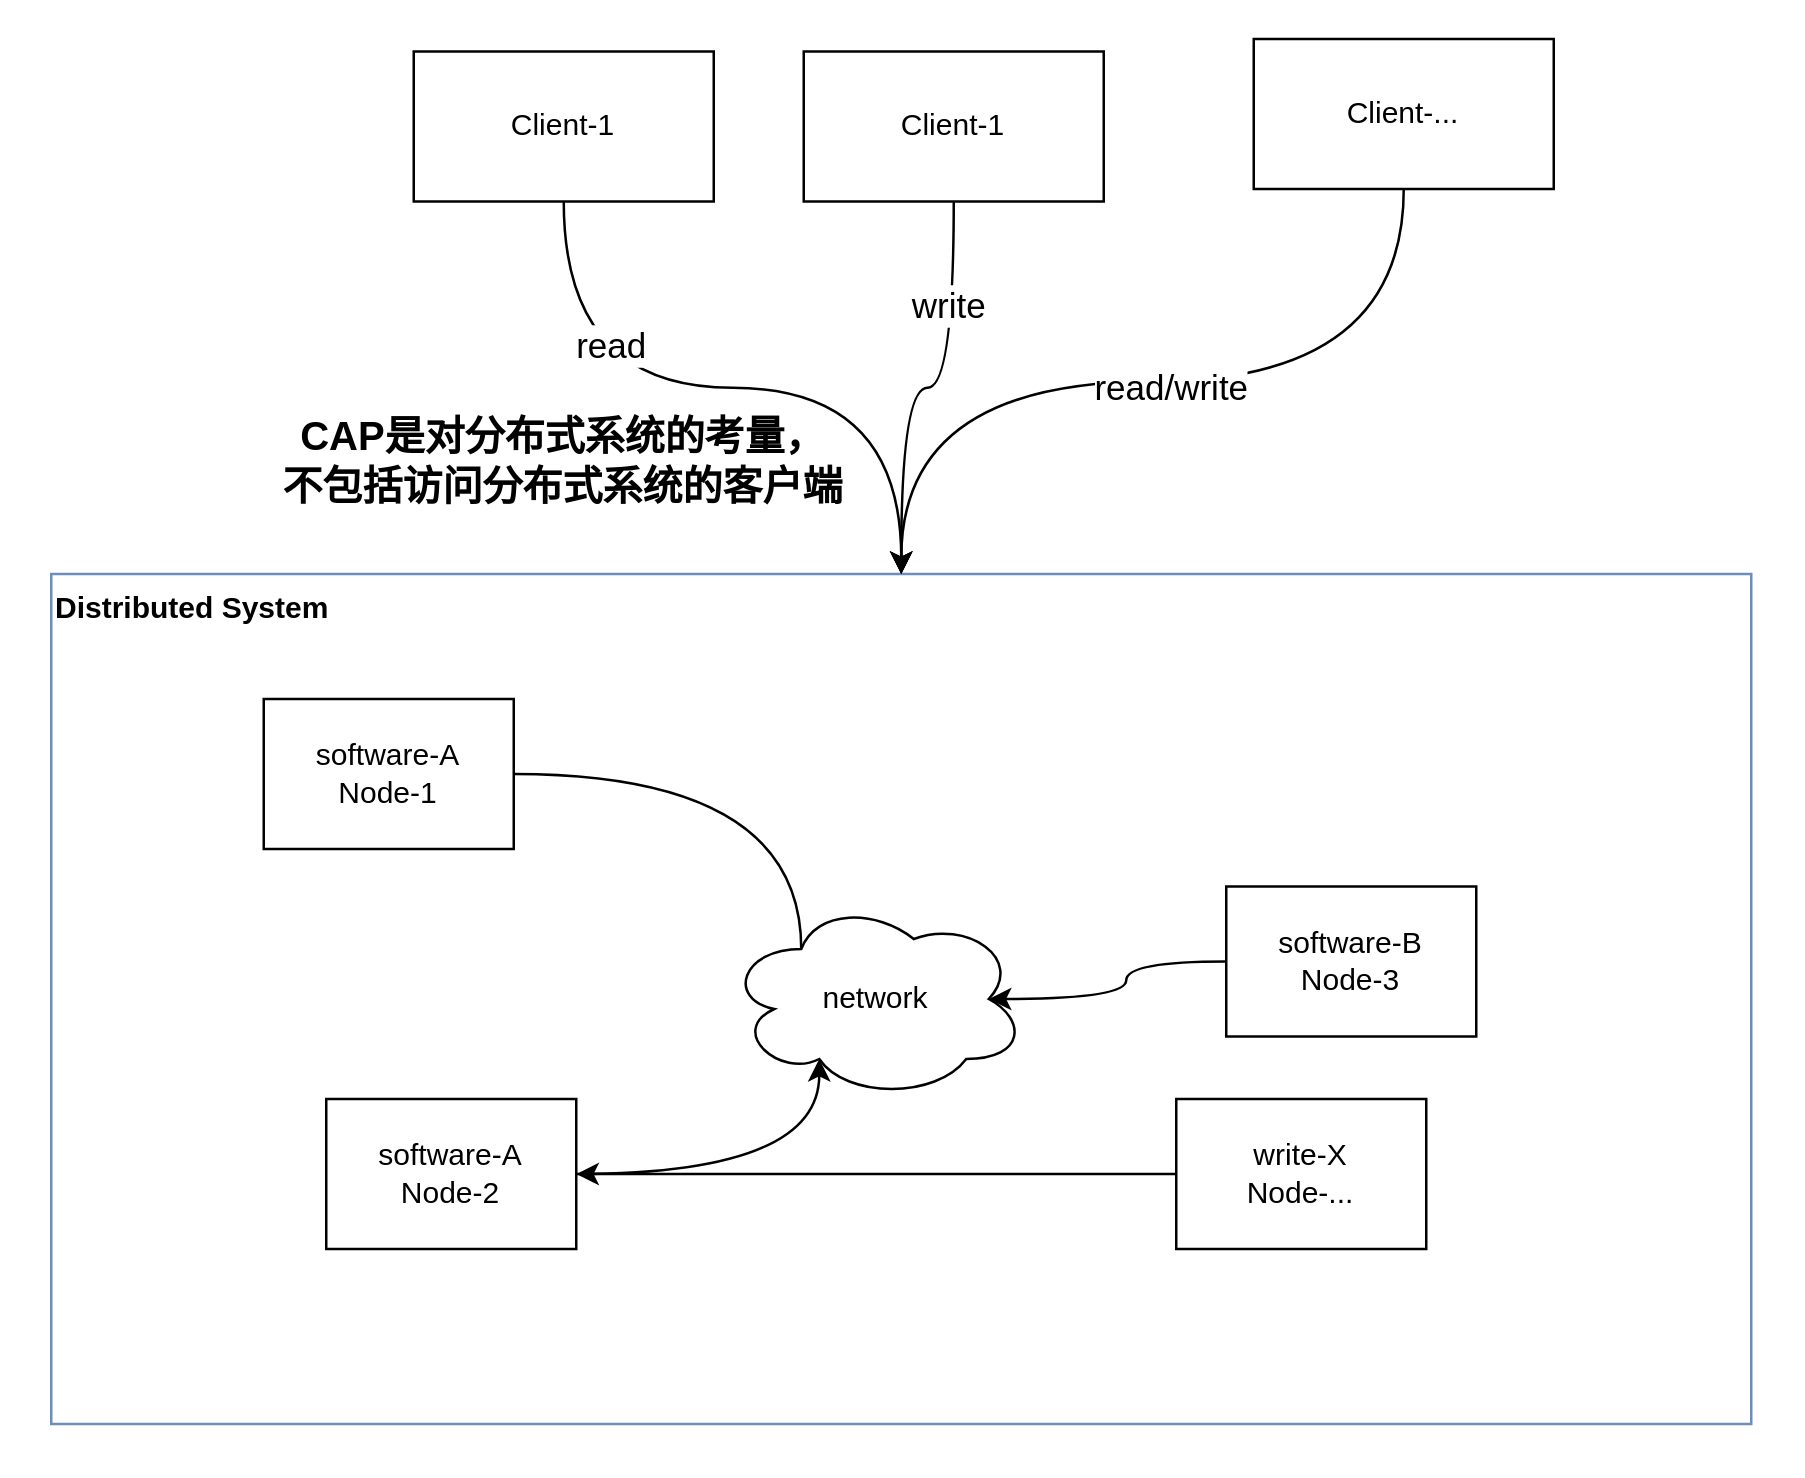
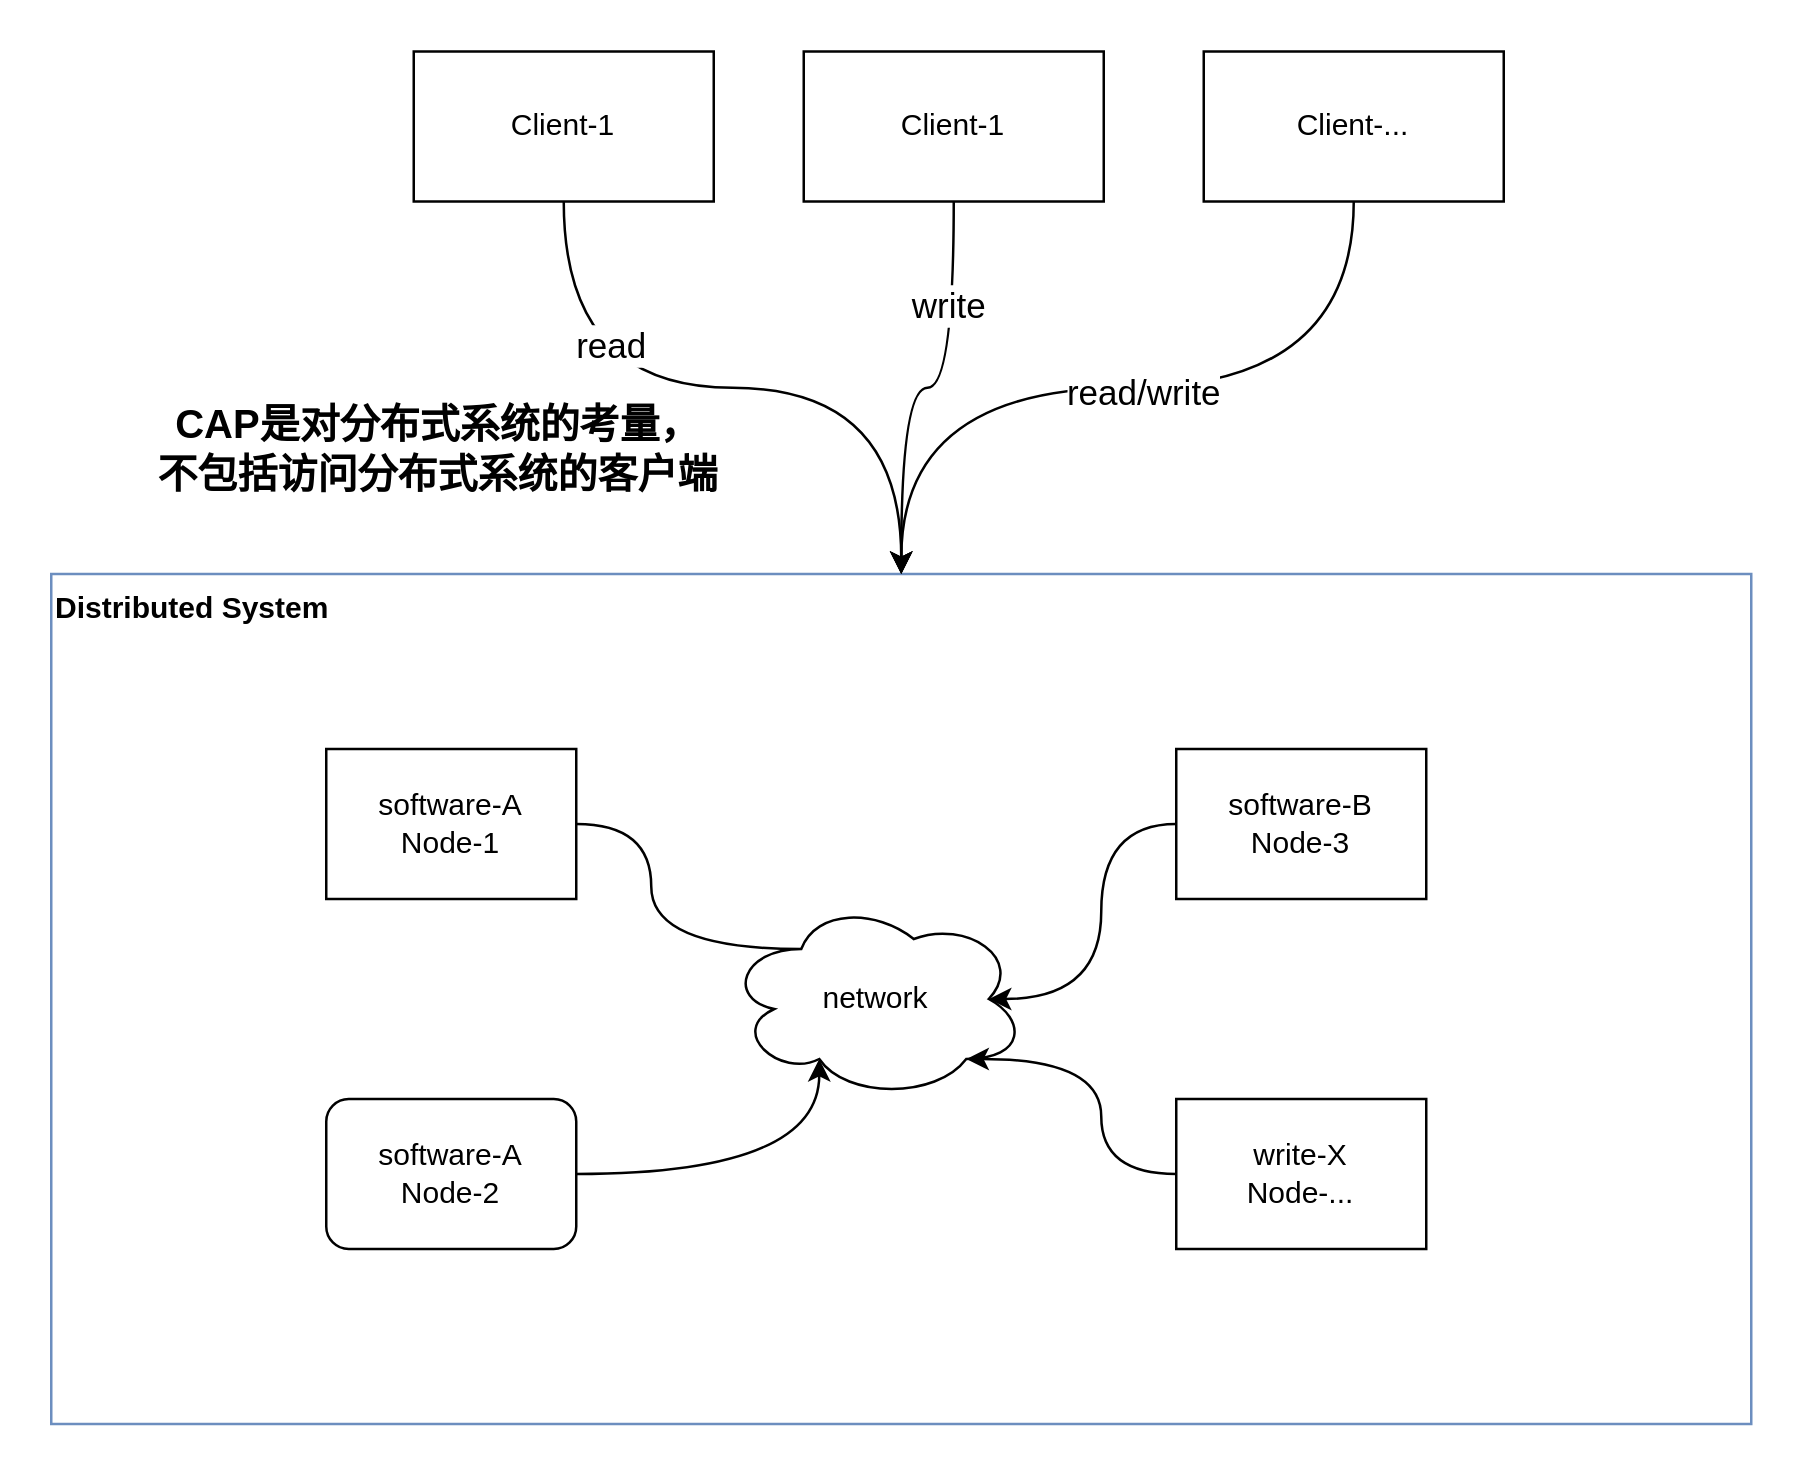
  <mxCell id="0" />
  <mxCell id="1" parent="0" />
  <mxCell id="2" value="Distributed System" style="rounded=0;whiteSpace=wrap;html=1;align=left;verticalAlign=top;fillColor=#ffffff;strokeColor=#6c8ebf;fontStyle=1;" vertex="1" parent="1"><mxGeometry x="20" y="229" width="680" height="340" as="geometry" /></mxCell>
  <mxCell id="3" style="edgeStyle=orthogonalEdgeStyle;curved=1;rounded=0;orthogonalLoop=1;jettySize=auto;html=1;entryX=0.5;entryY=0;entryDx=0;entryDy=0;startArrow=none;startFill=0;" edge="1" parent="1" source="5" target="2"><mxGeometry relative="1" as="geometry" /></mxCell>
  <mxCell id="4" value="read" style="edgeLabel;html=1;align=center;verticalAlign=middle;resizable=0;points=[];fontSize=14;" vertex="1" connectable="0" parent="3"><mxGeometry x="-0.342" y="17" relative="1" as="geometry"><mxPoint as="offset" /></mxGeometry></mxCell>
  <mxCell id="5" value="Client-1" style="rounded=0;whiteSpace=wrap;html=1;" vertex="1" parent="1"><mxGeometry x="165" y="20" width="120" height="60" as="geometry" /></mxCell>
  <mxCell id="6" style="edgeStyle=orthogonalEdgeStyle;curved=1;rounded=0;orthogonalLoop=1;jettySize=auto;html=1;entryX=0.25;entryY=0.25;entryDx=0;entryDy=0;entryPerimeter=0;endArrow=none;" edge="1" parent="1" source="7" target="10"><mxGeometry relative="1" as="geometry" /></mxCell>
- <mxCell id="7" value="software-A&lt;br&gt;Node-1" style="rounded=0;whiteSpace=wrap;html=1;" vertex="1" parent="1"><mxGeometry x="105" y="279" width="100" height="60" as="geometry" /></mxCell>
+ <mxCell id="7" value="software-A&lt;br&gt;Node-1" style="rounded=0;whiteSpace=wrap;html=1;" vertex="1" parent="1"><mxGeometry x="130" y="299" width="100" height="60" as="geometry" /></mxCell>
  <mxCell id="8" style="edgeStyle=orthogonalEdgeStyle;rounded=0;orthogonalLoop=1;jettySize=auto;html=1;entryX=0.31;entryY=0.8;entryDx=0;entryDy=0;entryPerimeter=0;curved=1;" edge="1" parent="1" source="9" target="10"><mxGeometry relative="1" as="geometry"><Array as="points"><mxPoint x="327" y="469" /></Array></mxGeometry></mxCell>
- <mxCell id="9" value="software-A&lt;br&gt;Node-2" style="rounded=0;whiteSpace=wrap;html=1;" vertex="1" parent="1"><mxGeometry x="130" y="439" width="100" height="60" as="geometry" /></mxCell>
+ <mxCell id="9" value="software-A&lt;br&gt;Node-2" style="whiteSpace=wrap;html=1;rounded=1;" vertex="1" parent="1"><mxGeometry x="130" y="439" width="100" height="60" as="geometry" /></mxCell>
  <mxCell id="10" value="network" style="ellipse;shape=cloud;whiteSpace=wrap;html=1;" vertex="1" parent="1"><mxGeometry x="290" y="359" width="120" height="80" as="geometry" /></mxCell>
  <mxCell id="11" style="edgeStyle=orthogonalEdgeStyle;curved=1;rounded=0;orthogonalLoop=1;jettySize=auto;html=1;entryX=0.875;entryY=0.5;entryDx=0;entryDy=0;entryPerimeter=0;" edge="1" parent="1" source="12" target="10"><mxGeometry relative="1" as="geometry" /></mxCell>
- <mxCell id="12" value="software-B&lt;br&gt;Node-3" style="rounded=0;whiteSpace=wrap;html=1;" vertex="1" parent="1"><mxGeometry x="490" y="354" width="100" height="60" as="geometry" /></mxCell>
- <mxCell id="13" style="edgeStyle=orthogonalEdgeStyle;curved=1;rounded=0;orthogonalLoop=1;jettySize=auto;html=1;" edge="1" parent="1" source="14" target="9"><mxGeometry relative="1" as="geometry" /></mxCell>
+ <mxCell id="12" value="software-B&lt;br&gt;Node-3" style="rounded=0;whiteSpace=wrap;html=1;" vertex="1" parent="1"><mxGeometry x="470" y="299" width="100" height="60" as="geometry" /></mxCell>
+ <mxCell id="13" style="edgeStyle=orthogonalEdgeStyle;curved=1;rounded=0;orthogonalLoop=1;jettySize=auto;html=1;entryX=0.8;entryY=0.8;entryDx=0;entryDy=0;entryPerimeter=0;" edge="1" parent="1" source="14" target="10"><mxGeometry relative="1" as="geometry" /></mxCell>
  <mxCell id="14" value="write-X&lt;br&gt;Node-..." style="rounded=0;whiteSpace=wrap;html=1;" vertex="1" parent="1"><mxGeometry x="470" y="439" width="100" height="60" as="geometry" /></mxCell>
- <mxCell id="15" value="CAP是对分布式系统的考量，&lt;br style=&quot;font-size: 16px;&quot;&gt;不包括访问分布式系统的客户端" style="text;html=1;strokeColor=none;fillColor=none;align=center;verticalAlign=middle;whiteSpace=wrap;rounded=0;fontStyle=1;fontSize=16;" vertex="1" parent="1"><mxGeometry x="100" y="164" width="250" height="40" as="geometry" /></mxCell>
+ <mxCell id="15" value="CAP是对分布式系统的考量，&lt;br style=&quot;font-size: 16px;&quot;&gt;不包括访问分布式系统的客户端" style="text;html=1;strokeColor=none;fillColor=none;align=center;verticalAlign=middle;whiteSpace=wrap;rounded=0;fontStyle=1;fontSize=16;" vertex="1" parent="1"><mxGeometry x="50" y="159" width="250" height="40" as="geometry" /></mxCell>
  <mxCell id="16" style="edgeStyle=orthogonalEdgeStyle;curved=1;rounded=0;orthogonalLoop=1;jettySize=auto;html=1;entryX=0.5;entryY=0;entryDx=0;entryDy=0;fontSize=16;startArrow=none;startFill=0;" edge="1" parent="1" source="18" target="2"><mxGeometry relative="1" as="geometry" /></mxCell>
  <mxCell id="17" value="write" style="edgeLabel;html=1;align=center;verticalAlign=middle;resizable=0;points=[];fontSize=14;" vertex="1" connectable="0" parent="16"><mxGeometry x="-0.535" y="-3" relative="1" as="geometry"><mxPoint y="1" as="offset" /></mxGeometry></mxCell>
  <mxCell id="18" value="Client-1" style="rounded=0;whiteSpace=wrap;html=1;" vertex="1" parent="1"><mxGeometry x="321" y="20" width="120" height="60" as="geometry" /></mxCell>
  <mxCell id="19" style="edgeStyle=orthogonalEdgeStyle;curved=1;rounded=0;orthogonalLoop=1;jettySize=auto;html=1;entryX=0.5;entryY=0;entryDx=0;entryDy=0;fontSize=16;startArrow=none;startFill=0;" edge="1" parent="1" source="21" target="2"><mxGeometry relative="1" as="geometry" /></mxCell>
  <mxCell id="20" value="read/write" style="edgeLabel;html=1;align=center;verticalAlign=middle;resizable=0;points=[];fontSize=14;" vertex="1" connectable="0" parent="19"><mxGeometry x="-0.039" y="2" relative="1" as="geometry"><mxPoint as="offset" /></mxGeometry></mxCell>
- <mxCell id="21" value="Client-..." style="rounded=0;whiteSpace=wrap;html=1;" vertex="1" parent="1"><mxGeometry x="501" y="15" width="120" height="60" as="geometry" /></mxCell>
+ <mxCell id="21" value="Client-..." style="rounded=0;whiteSpace=wrap;html=1;" vertex="1" parent="1"><mxGeometry x="481" y="20" width="120" height="60" as="geometry" /></mxCell>
